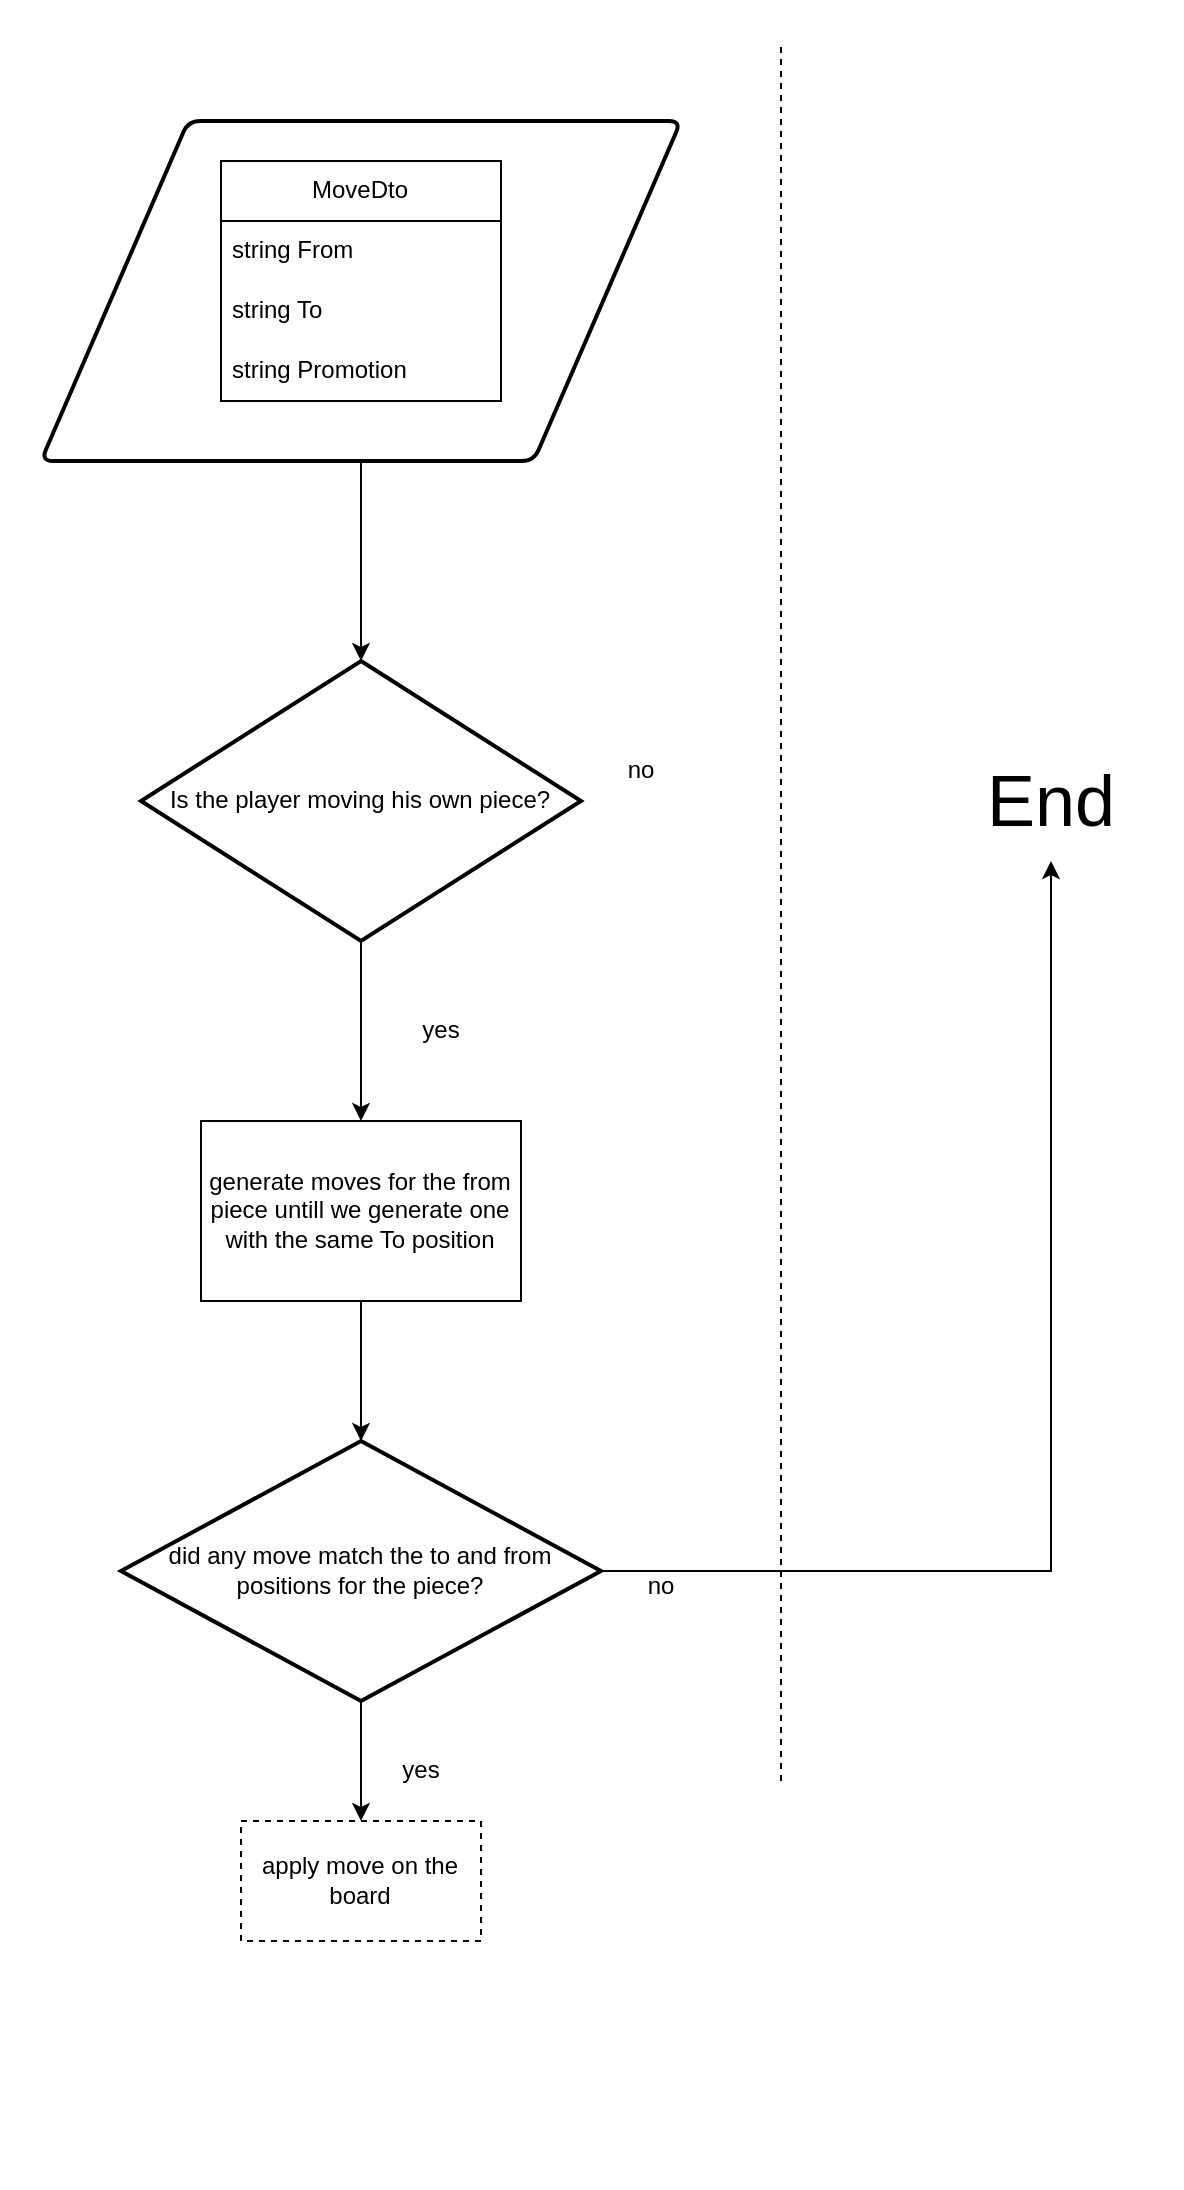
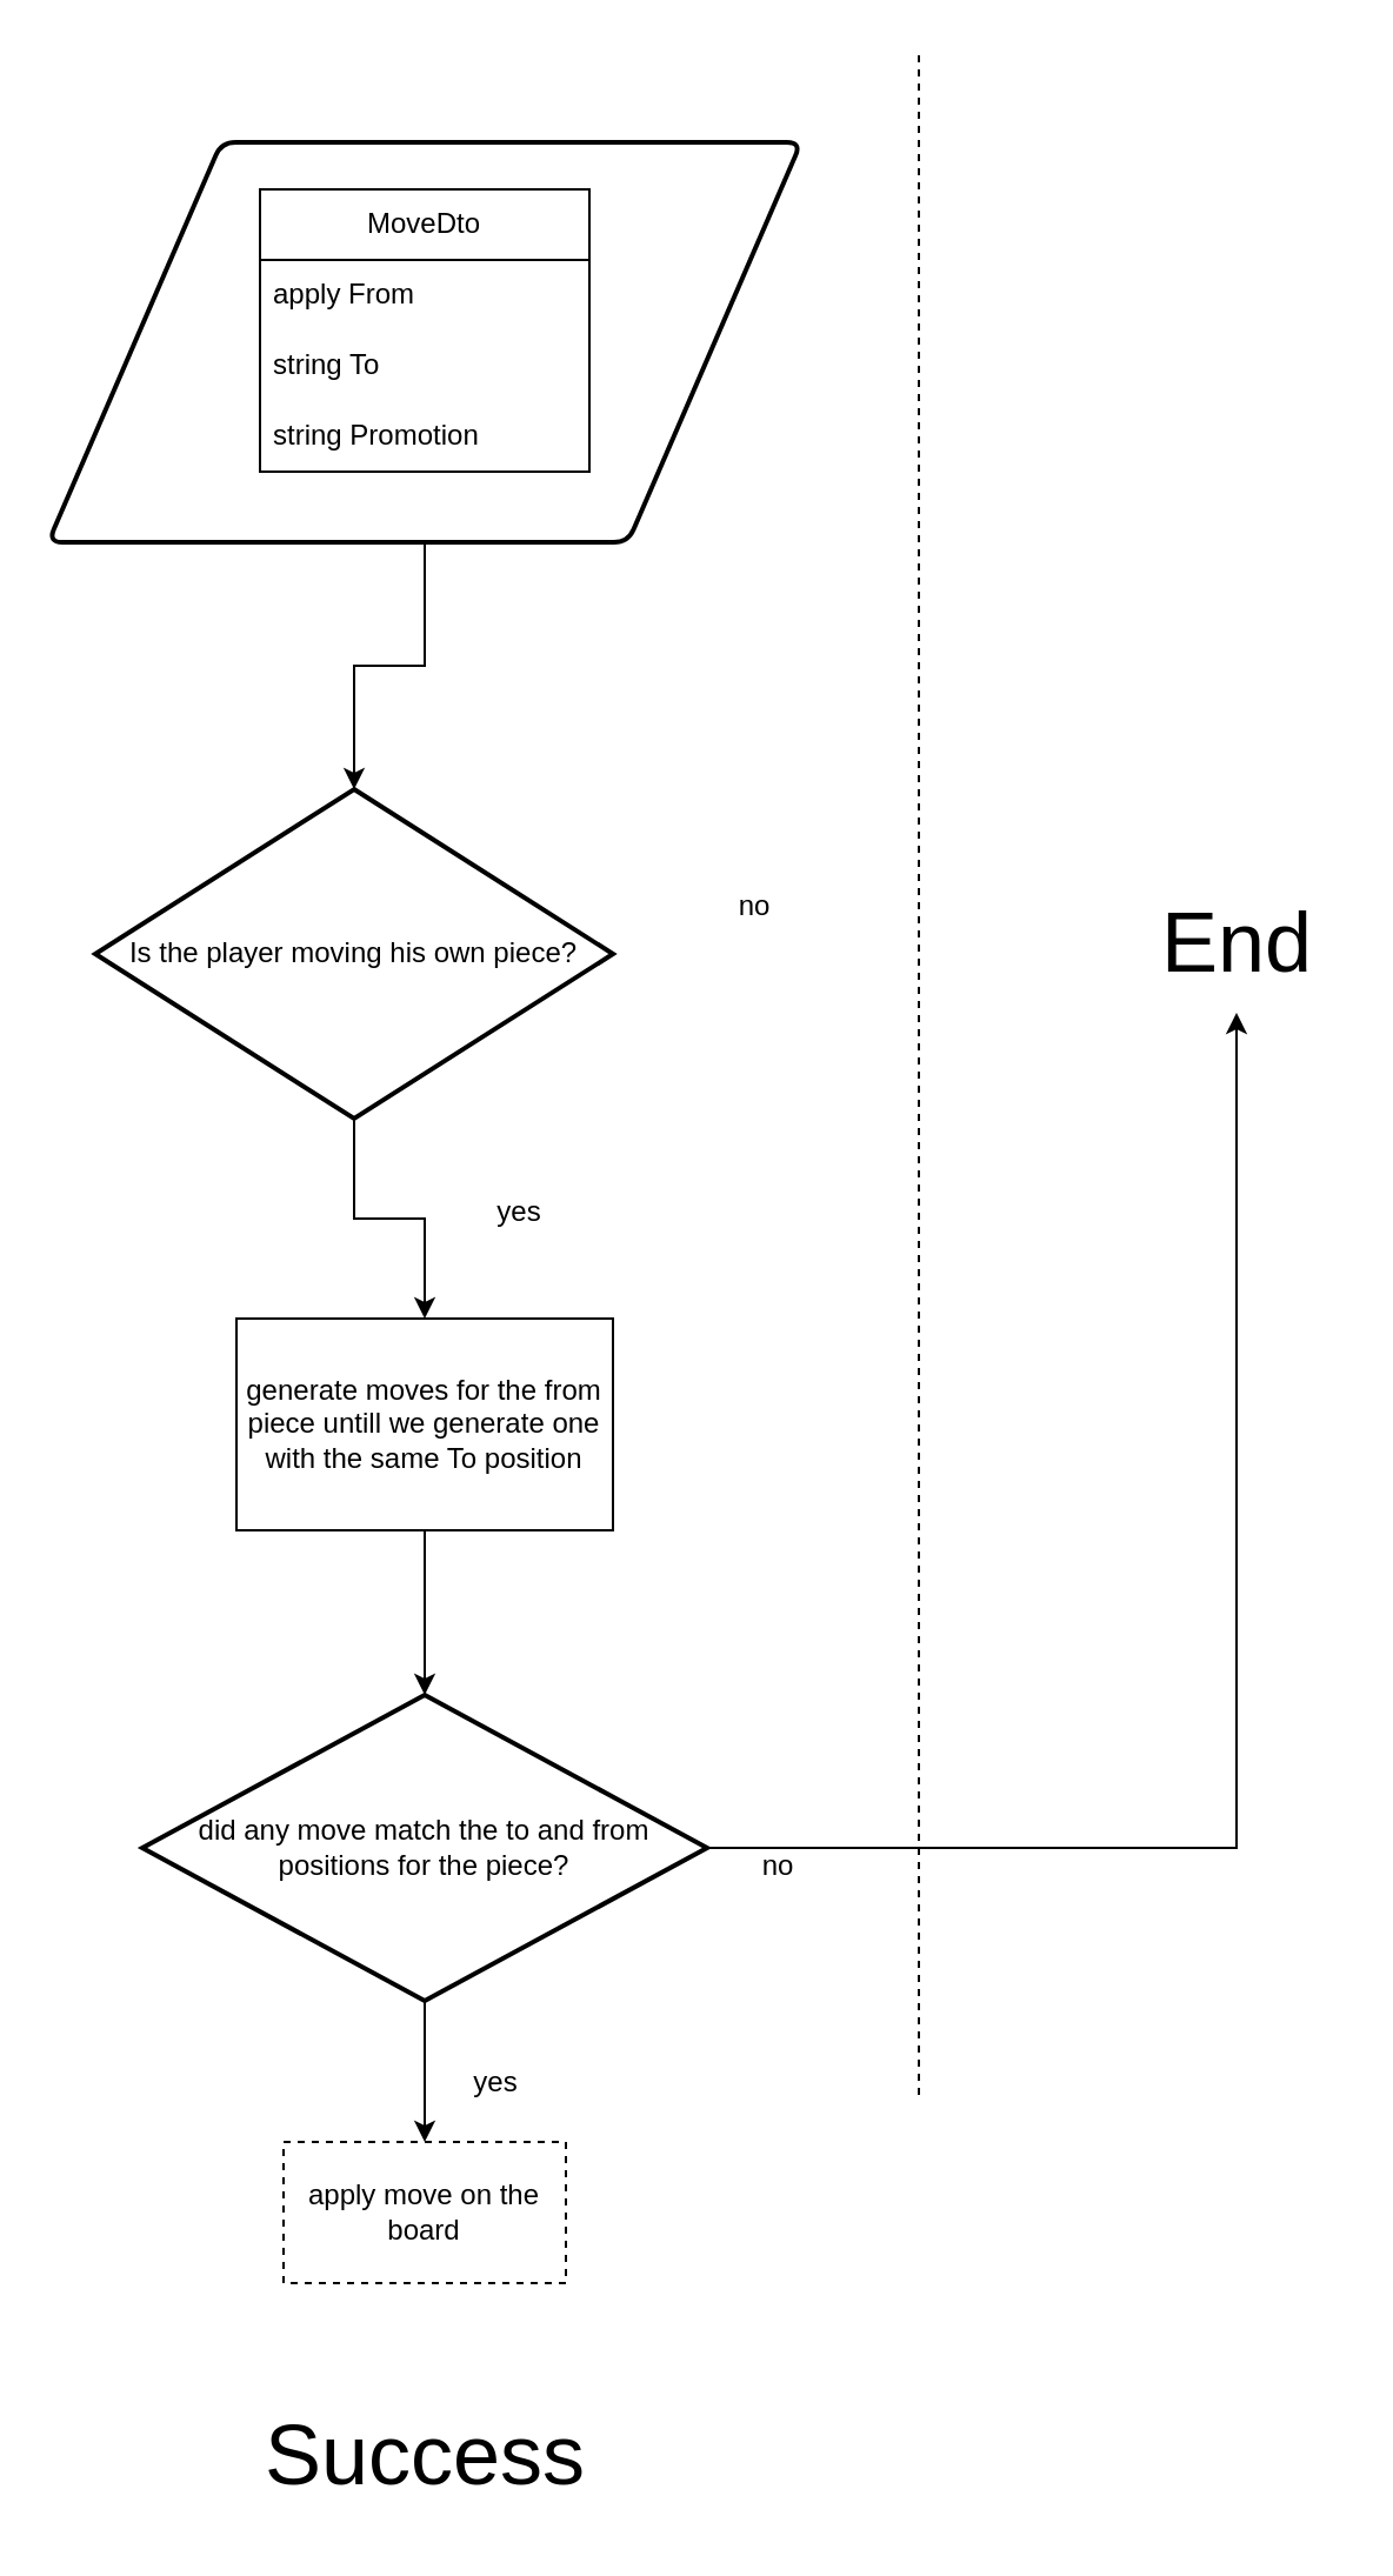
  <mxCell id="0" />
  <mxCell id="1" parent="0" />
  <mxCell id="2" style="edgeStyle=orthogonalEdgeStyle;rounded=0;orthogonalLoop=1;jettySize=auto;html=1;exitX=0.5;exitY=1;exitDx=0;exitDy=0;" edge="1" parent="1" source="3" target="9"><mxGeometry relative="1" as="geometry" /></mxCell>
  <mxCell id="3" value="" style="shape=parallelogram;html=1;strokeWidth=2;perimeter=parallelogramPerimeter;whiteSpace=wrap;rounded=1;arcSize=12;size=0.23;" vertex="1" parent="1"><mxGeometry x="20" y="60" width="320" height="170" as="geometry" /></mxCell>
  <mxCell id="4" value="MoveDto" style="swimlane;fontStyle=0;childLayout=stackLayout;horizontal=1;startSize=30;horizontalStack=0;resizeParent=1;resizeParentMax=0;resizeLast=0;collapsible=1;marginBottom=0;whiteSpace=wrap;html=1;" vertex="1" parent="1"><mxGeometry x="110" y="80" width="140" height="120" as="geometry" /></mxCell>
- <mxCell id="5" value="string From" style="text;strokeColor=none;fillColor=none;align=left;verticalAlign=middle;spacingLeft=4;spacingRight=4;overflow=hidden;points=[[0,0.5],[1,0.5]];portConstraint=eastwest;rotatable=0;whiteSpace=wrap;html=1;" vertex="1" parent="4"><mxGeometry y="30" width="140" height="30" as="geometry" /></mxCell>
+ <mxCell id="5" value="apply From" style="text;strokeColor=none;fillColor=none;align=left;verticalAlign=middle;spacingLeft=4;spacingRight=4;overflow=hidden;points=[[0,0.5],[1,0.5]];portConstraint=eastwest;rotatable=0;whiteSpace=wrap;html=1;" vertex="1" parent="4"><mxGeometry y="30" width="140" height="30" as="geometry" /></mxCell>
  <mxCell id="6" value="string To" style="text;strokeColor=none;fillColor=none;align=left;verticalAlign=middle;spacingLeft=4;spacingRight=4;overflow=hidden;points=[[0,0.5],[1,0.5]];portConstraint=eastwest;rotatable=0;whiteSpace=wrap;html=1;" vertex="1" parent="4"><mxGeometry y="60" width="140" height="30" as="geometry" /></mxCell>
  <mxCell id="7" value="string Promotion" style="text;strokeColor=none;fillColor=none;align=left;verticalAlign=middle;spacingLeft=4;spacingRight=4;overflow=hidden;points=[[0,0.5],[1,0.5]];portConstraint=eastwest;rotatable=0;whiteSpace=wrap;html=1;" vertex="1" parent="4"><mxGeometry y="90" width="140" height="30" as="geometry" /></mxCell>
  <mxCell id="8" style="edgeStyle=orthogonalEdgeStyle;rounded=0;orthogonalLoop=1;jettySize=auto;html=1;entryX=0.5;entryY=0;entryDx=0;entryDy=0;" edge="1" parent="1" source="9" target="13"><mxGeometry relative="1" as="geometry" /></mxCell>
- <mxCell id="9" value="Is the player moving his own piece?" style="strokeWidth=2;html=1;shape=mxgraph.flowchart.decision;whiteSpace=wrap;" vertex="1" parent="1"><mxGeometry x="70" y="330" width="220" height="140" as="geometry" /></mxCell>
+ <mxCell id="9" value="Is the player moving his own piece?" style="strokeWidth=2;html=1;shape=mxgraph.flowchart.decision;whiteSpace=wrap;" vertex="1" parent="1"><mxGeometry x="40" y="335" width="220" height="140" as="geometry" /></mxCell>
  <mxCell id="10" value="" style="endArrow=none;dashed=1;html=1;rounded=0;" edge="1" parent="1"><mxGeometry width="50" height="50" relative="1" as="geometry"><mxPoint x="390" y="890" as="sourcePoint" /><mxPoint x="390" y="20" as="targetPoint" /></mxGeometry></mxCell>
  <mxCell id="11" value="&lt;font style=&quot;font-size: 36px;&quot;&gt;End&lt;/font&gt;" style="text;html=1;align=center;verticalAlign=middle;resizable=0;points=[];autosize=1;strokeColor=none;fillColor=none;" vertex="1" parent="1"><mxGeometry x="480" y="370" width="90" height="60" as="geometry" /></mxCell>
  <mxCell id="12" value="no" style="text;html=1;align=center;verticalAlign=middle;resizable=0;points=[];autosize=1;strokeColor=none;fillColor=none;" vertex="1" parent="1"><mxGeometry x="300" y="370" width="40" height="30" as="geometry" /></mxCell>
  <mxCell id="13" value="generate moves for the from piece untill we generate one with the same To position" style="rounded=0;whiteSpace=wrap;html=1;" vertex="1" parent="1"><mxGeometry x="100" y="560" width="160" height="90" as="geometry" /></mxCell>
  <mxCell id="14" value="yes" style="text;html=1;align=center;verticalAlign=middle;resizable=0;points=[];autosize=1;strokeColor=none;fillColor=none;" vertex="1" parent="1"><mxGeometry x="200" y="500" width="40" height="30" as="geometry" /></mxCell>
  <mxCell id="15" style="edgeStyle=orthogonalEdgeStyle;rounded=0;orthogonalLoop=1;jettySize=auto;html=1;" edge="1" parent="1" source="17" target="11"><mxGeometry relative="1" as="geometry" /></mxCell>
  <mxCell id="16" style="edgeStyle=orthogonalEdgeStyle;rounded=0;orthogonalLoop=1;jettySize=auto;html=1;entryX=0.5;entryY=0;entryDx=0;entryDy=0;" edge="1" parent="1" source="17" target="21"><mxGeometry relative="1" as="geometry"><mxPoint x="180" y="930" as="targetPoint" /></mxGeometry></mxCell>
  <mxCell id="17" value="did any move match the to and from positions for the piece?" style="strokeWidth=2;html=1;shape=mxgraph.flowchart.decision;whiteSpace=wrap;" vertex="1" parent="1"><mxGeometry x="60" y="720" width="240" height="130" as="geometry" /></mxCell>
  <mxCell id="18" style="edgeStyle=orthogonalEdgeStyle;rounded=0;orthogonalLoop=1;jettySize=auto;html=1;exitX=0.5;exitY=1;exitDx=0;exitDy=0;entryX=0.5;entryY=0;entryDx=0;entryDy=0;entryPerimeter=0;" edge="1" parent="1" source="13" target="17"><mxGeometry relative="1" as="geometry" /></mxCell>
  <mxCell id="19" value="no" style="text;html=1;align=center;verticalAlign=middle;resizable=0;points=[];autosize=1;strokeColor=none;fillColor=none;" vertex="1" parent="1"><mxGeometry x="310" y="778" width="40" height="30" as="geometry" /></mxCell>
  <mxCell id="20" value="yes" style="text;html=1;align=center;verticalAlign=middle;resizable=0;points=[];autosize=1;strokeColor=none;fillColor=none;" vertex="1" parent="1"><mxGeometry x="190" y="870" width="40" height="30" as="geometry" /></mxCell>
  <mxCell id="21" value="apply move on the board" style="rounded=0;whiteSpace=wrap;html=1;dashed=1;" vertex="1" parent="1"><mxGeometry x="120" y="910" width="120" height="60" as="geometry" /></mxCell>
+ <mxCell id="22" value="&lt;font style=&quot;font-size: 36px;&quot;&gt;Success&lt;/font&gt;" style="text;html=1;align=center;verticalAlign=middle;resizable=0;points=[];autosize=1;strokeColor=none;fillColor=none;" vertex="1" parent="1"><mxGeometry x="100" y="1013" width="160" height="60" as="geometry" /></mxCell>
